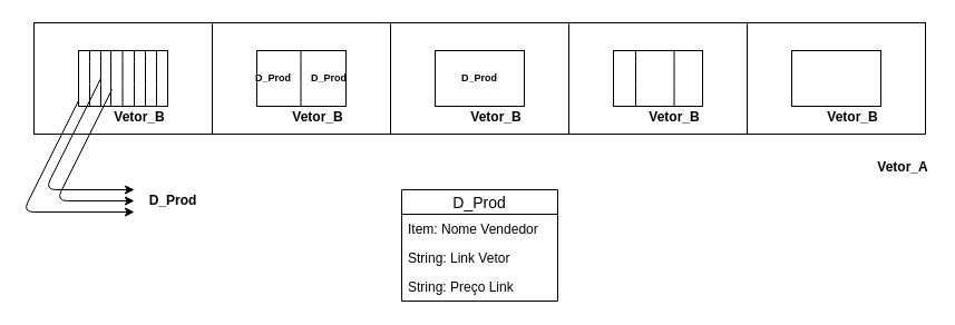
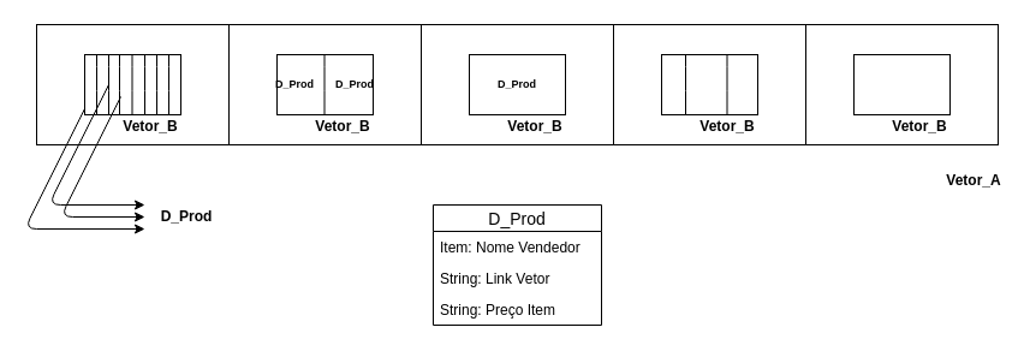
  <mxCell id="0" />
  <mxCell id="1" parent="0" />
  <mxCell id="2" value="" style="rounded=0;whiteSpace=wrap;html=1;" vertex="1" parent="1"><mxGeometry x="30" y="20" width="160" height="100" as="geometry" /></mxCell>
  <mxCell id="3" value="" style="rounded=0;whiteSpace=wrap;html=1;" vertex="1" parent="1"><mxGeometry x="190" y="20" width="160" height="100" as="geometry" /></mxCell>
  <mxCell id="4" value="" style="rounded=0;whiteSpace=wrap;html=1;" vertex="1" parent="1"><mxGeometry x="350" y="20" width="160" height="100" as="geometry" /></mxCell>
  <mxCell id="5" value="" style="rounded=0;whiteSpace=wrap;html=1;" vertex="1" parent="1"><mxGeometry x="510" y="20" width="160" height="100" as="geometry" /></mxCell>
  <mxCell id="6" value="" style="rounded=0;whiteSpace=wrap;html=1;" vertex="1" parent="1"><mxGeometry x="670" y="20" width="160" height="100" as="geometry" /></mxCell>
  <mxCell id="7" value="Vetor_A" style="text;html=1;strokeColor=none;fillColor=none;align=center;verticalAlign=middle;whiteSpace=wrap;rounded=0;fontStyle=1" vertex="1" parent="1"><mxGeometry x="785" y="140" width="50" height="20" as="geometry" /></mxCell>
  <mxCell id="8" style="edgeStyle=orthogonalEdgeStyle;rounded=0;orthogonalLoop=1;jettySize=auto;html=1;exitX=0.5;exitY=1;exitDx=0;exitDy=0;" edge="1" parent="1" source="7" target="7"><mxGeometry relative="1" as="geometry" /></mxCell>
  <mxCell id="9" value="" style="rounded=0;whiteSpace=wrap;html=1;" vertex="1" parent="1"><mxGeometry x="70" y="45" width="80" height="50" as="geometry" /></mxCell>
  <mxCell id="10" value="" style="rounded=0;whiteSpace=wrap;html=1;" vertex="1" parent="1"><mxGeometry x="230" y="45" width="80" height="50" as="geometry" /></mxCell>
  <mxCell id="11" value="" style="rounded=0;whiteSpace=wrap;html=1;" vertex="1" parent="1"><mxGeometry x="390" y="45" width="80" height="50" as="geometry" /></mxCell>
  <mxCell id="12" value="" style="rounded=0;whiteSpace=wrap;html=1;" vertex="1" parent="1"><mxGeometry x="550" y="45" width="80" height="50" as="geometry" /></mxCell>
  <mxCell id="13" value="" style="rounded=0;whiteSpace=wrap;html=1;" vertex="1" parent="1"><mxGeometry x="710" y="45" width="80" height="50" as="geometry" /></mxCell>
  <mxCell id="14" value="Vetor_B" style="text;html=1;strokeColor=none;fillColor=none;align=center;verticalAlign=middle;whiteSpace=wrap;rounded=0;fontStyle=1" vertex="1" parent="1"><mxGeometry x="100" y="95" width="50" height="20" as="geometry" /></mxCell>
  <mxCell id="15" value="Vetor_B" style="text;html=1;strokeColor=none;fillColor=none;align=center;verticalAlign=middle;whiteSpace=wrap;rounded=0;fontStyle=1" vertex="1" parent="1"><mxGeometry x="260" y="95" width="50" height="20" as="geometry" /></mxCell>
  <mxCell id="16" value="Vetor_B" style="text;html=1;strokeColor=none;fillColor=none;align=center;verticalAlign=middle;whiteSpace=wrap;rounded=0;fontStyle=1" vertex="1" parent="1"><mxGeometry x="420" y="95" width="50" height="20" as="geometry" /></mxCell>
  <mxCell id="17" value="Vetor_B" style="text;html=1;strokeColor=none;fillColor=none;align=center;verticalAlign=middle;whiteSpace=wrap;rounded=0;fontStyle=1" vertex="1" parent="1"><mxGeometry x="580" y="95" width="50" height="20" as="geometry" /></mxCell>
  <mxCell id="18" value="Vetor_B" style="text;html=1;strokeColor=none;fillColor=none;align=center;verticalAlign=middle;whiteSpace=wrap;rounded=0;fontStyle=1" vertex="1" parent="1"><mxGeometry x="740" y="95" width="50" height="20" as="geometry" /></mxCell>
  <mxCell id="19" value="" style="endArrow=none;html=1;" edge="1" parent="1"><mxGeometry width="50" height="50" relative="1" as="geometry"><mxPoint x="80" y="95" as="sourcePoint" /><mxPoint x="80" y="45" as="targetPoint" /><Array as="points"><mxPoint x="80" y="65" /></Array></mxGeometry></mxCell>
  <mxCell id="20" value="" style="endArrow=none;html=1;" edge="1" parent="1"><mxGeometry width="50" height="50" relative="1" as="geometry"><mxPoint x="90" y="95" as="sourcePoint" /><mxPoint x="90" y="45" as="targetPoint" /><Array as="points"><mxPoint x="90" y="65" /></Array></mxGeometry></mxCell>
  <mxCell id="21" value="" style="endArrow=none;html=1;" edge="1" parent="1"><mxGeometry width="50" height="50" relative="1" as="geometry"><mxPoint x="99" y="95" as="sourcePoint" /><mxPoint x="99" y="45" as="targetPoint" /><Array as="points"><mxPoint x="99" y="65" /></Array></mxGeometry></mxCell>
  <mxCell id="22" value="" style="endArrow=none;html=1;" edge="1" parent="1"><mxGeometry width="50" height="50" relative="1" as="geometry"><mxPoint x="109.5" y="95" as="sourcePoint" /><mxPoint x="109.5" y="45" as="targetPoint" /><Array as="points"><mxPoint x="109.5" y="65" /></Array></mxGeometry></mxCell>
  <mxCell id="23" value="" style="endArrow=none;html=1;" edge="1" parent="1"><mxGeometry width="50" height="50" relative="1" as="geometry"><mxPoint x="120" y="95" as="sourcePoint" /><mxPoint x="120" y="45" as="targetPoint" /><Array as="points"><mxPoint x="120" y="65" /></Array></mxGeometry></mxCell>
  <mxCell id="24" value="" style="endArrow=none;html=1;" edge="1" parent="1"><mxGeometry width="50" height="50" relative="1" as="geometry"><mxPoint x="130" y="95" as="sourcePoint" /><mxPoint x="130" y="45" as="targetPoint" /><Array as="points"><mxPoint x="130" y="65" /></Array></mxGeometry></mxCell>
  <mxCell id="25" value="" style="endArrow=none;html=1;" edge="1" parent="1"><mxGeometry width="50" height="50" relative="1" as="geometry"><mxPoint x="140" y="95" as="sourcePoint" /><mxPoint x="140" y="45" as="targetPoint" /><Array as="points"><mxPoint x="140" y="65" /></Array></mxGeometry></mxCell>
  <mxCell id="26" value="" style="endArrow=none;html=1;" edge="1" parent="1"><mxGeometry width="50" height="50" relative="1" as="geometry"><mxPoint x="269.5" y="95" as="sourcePoint" /><mxPoint x="269.5" y="45" as="targetPoint" /><Array as="points"><mxPoint x="269.5" y="65" /></Array></mxGeometry></mxCell>
  <mxCell id="27" value="" style="endArrow=none;html=1;" edge="1" parent="1"><mxGeometry width="50" height="50" relative="1" as="geometry"><mxPoint x="570" y="95" as="sourcePoint" /><mxPoint x="570" y="45" as="targetPoint" /><Array as="points"><mxPoint x="570" y="65" /></Array></mxGeometry></mxCell>
  <mxCell id="28" value="" style="endArrow=none;html=1;" edge="1" parent="1"><mxGeometry width="50" height="50" relative="1" as="geometry"><mxPoint x="604.5" y="95" as="sourcePoint" /><mxPoint x="604.5" y="45" as="targetPoint" /><Array as="points"><mxPoint x="604.5" y="65" /></Array></mxGeometry></mxCell>
  <mxCell id="29" value="" style="endArrow=classic;html=1;" edge="1" parent="1"><mxGeometry width="50" height="50" relative="1" as="geometry"><mxPoint x="90" y="70" as="sourcePoint" /><mxPoint x="120" y="170" as="targetPoint" /><Array as="points"><mxPoint x="40" y="170" /></Array></mxGeometry></mxCell>
  <mxCell id="30" value="" style="endArrow=classic;html=1;" edge="1" parent="1"><mxGeometry width="50" height="50" relative="1" as="geometry"><mxPoint x="100" y="80" as="sourcePoint" /><mxPoint x="120" y="180" as="targetPoint" /><Array as="points"><mxPoint x="50" y="180" /></Array></mxGeometry></mxCell>
  <mxCell id="31" value="" style="endArrow=classic;html=1;" edge="1" parent="1"><mxGeometry width="50" height="50" relative="1" as="geometry"><mxPoint x="70" y="90" as="sourcePoint" /><mxPoint x="120" y="190" as="targetPoint" /><Array as="points"><mxPoint x="20" y="190" /></Array></mxGeometry></mxCell>
  <mxCell id="32" value="D_Prod" style="text;html=1;strokeColor=none;fillColor=none;align=center;verticalAlign=middle;whiteSpace=wrap;rounded=0;fontStyle=1" vertex="1" parent="1"><mxGeometry x="130" y="170" width="50" height="20" as="geometry" /></mxCell>
  <mxCell id="33" value="D_Prod" style="text;html=1;strokeColor=none;fillColor=none;align=center;verticalAlign=middle;whiteSpace=wrap;rounded=0;fontStyle=1;fontSize=9;" vertex="1" parent="1"><mxGeometry x="230" y="60" width="30" height="20" as="geometry" /></mxCell>
  <mxCell id="34" value="D_Prod" style="text;html=1;strokeColor=none;fillColor=none;align=center;verticalAlign=middle;whiteSpace=wrap;rounded=0;fontStyle=1;fontSize=9;" vertex="1" parent="1"><mxGeometry x="270" y="60" width="50" height="20" as="geometry" /></mxCell>
  <mxCell id="35" value="D_Prod" style="text;html=1;strokeColor=none;fillColor=none;align=center;verticalAlign=middle;whiteSpace=wrap;rounded=0;fontStyle=1;fontSize=9;" vertex="1" parent="1"><mxGeometry x="405" y="60" width="50" height="20" as="geometry" /></mxCell>
  <mxCell id="36" value="D_Prod" style="swimlane;fontStyle=0;childLayout=stackLayout;horizontal=1;startSize=22;horizontalStack=0;resizeParent=1;resizeParentMax=0;resizeLast=0;collapsible=1;marginBottom=0;align=center;fontSize=14;" vertex="1" parent="1"><mxGeometry x="360" y="170" width="140" height="100" as="geometry" /></mxCell>
  <mxCell id="37" value="Item: Nome Vendedor" style="text;strokeColor=none;fillColor=none;spacingLeft=4;spacingRight=4;overflow=hidden;rotatable=0;points=[[0,0.5],[1,0.5]];portConstraint=eastwest;fontSize=12;" vertex="1" parent="36"><mxGeometry y="22" width="140" height="26" as="geometry" /></mxCell>
  <mxCell id="38" value="String: Link Vetor" style="text;strokeColor=none;fillColor=none;spacingLeft=4;spacingRight=4;overflow=hidden;rotatable=0;points=[[0,0.5],[1,0.5]];portConstraint=eastwest;fontSize=12;" vertex="1" parent="36"><mxGeometry y="48" width="140" height="26" as="geometry" /></mxCell>
- <mxCell id="39" value="String: Preço Link" style="text;strokeColor=none;fillColor=none;spacingLeft=4;spacingRight=4;overflow=hidden;rotatable=0;points=[[0,0.5],[1,0.5]];portConstraint=eastwest;fontSize=12;" vertex="1" parent="36"><mxGeometry y="74" width="140" height="26" as="geometry" /></mxCell>
+ <mxCell id="39" value="String: Preço Item" style="text;strokeColor=none;fillColor=none;spacingLeft=4;spacingRight=4;overflow=hidden;rotatable=0;points=[[0,0.5],[1,0.5]];portConstraint=eastwest;fontSize=12;" vertex="1" parent="36"><mxGeometry y="74" width="140" height="26" as="geometry" /></mxCell>
